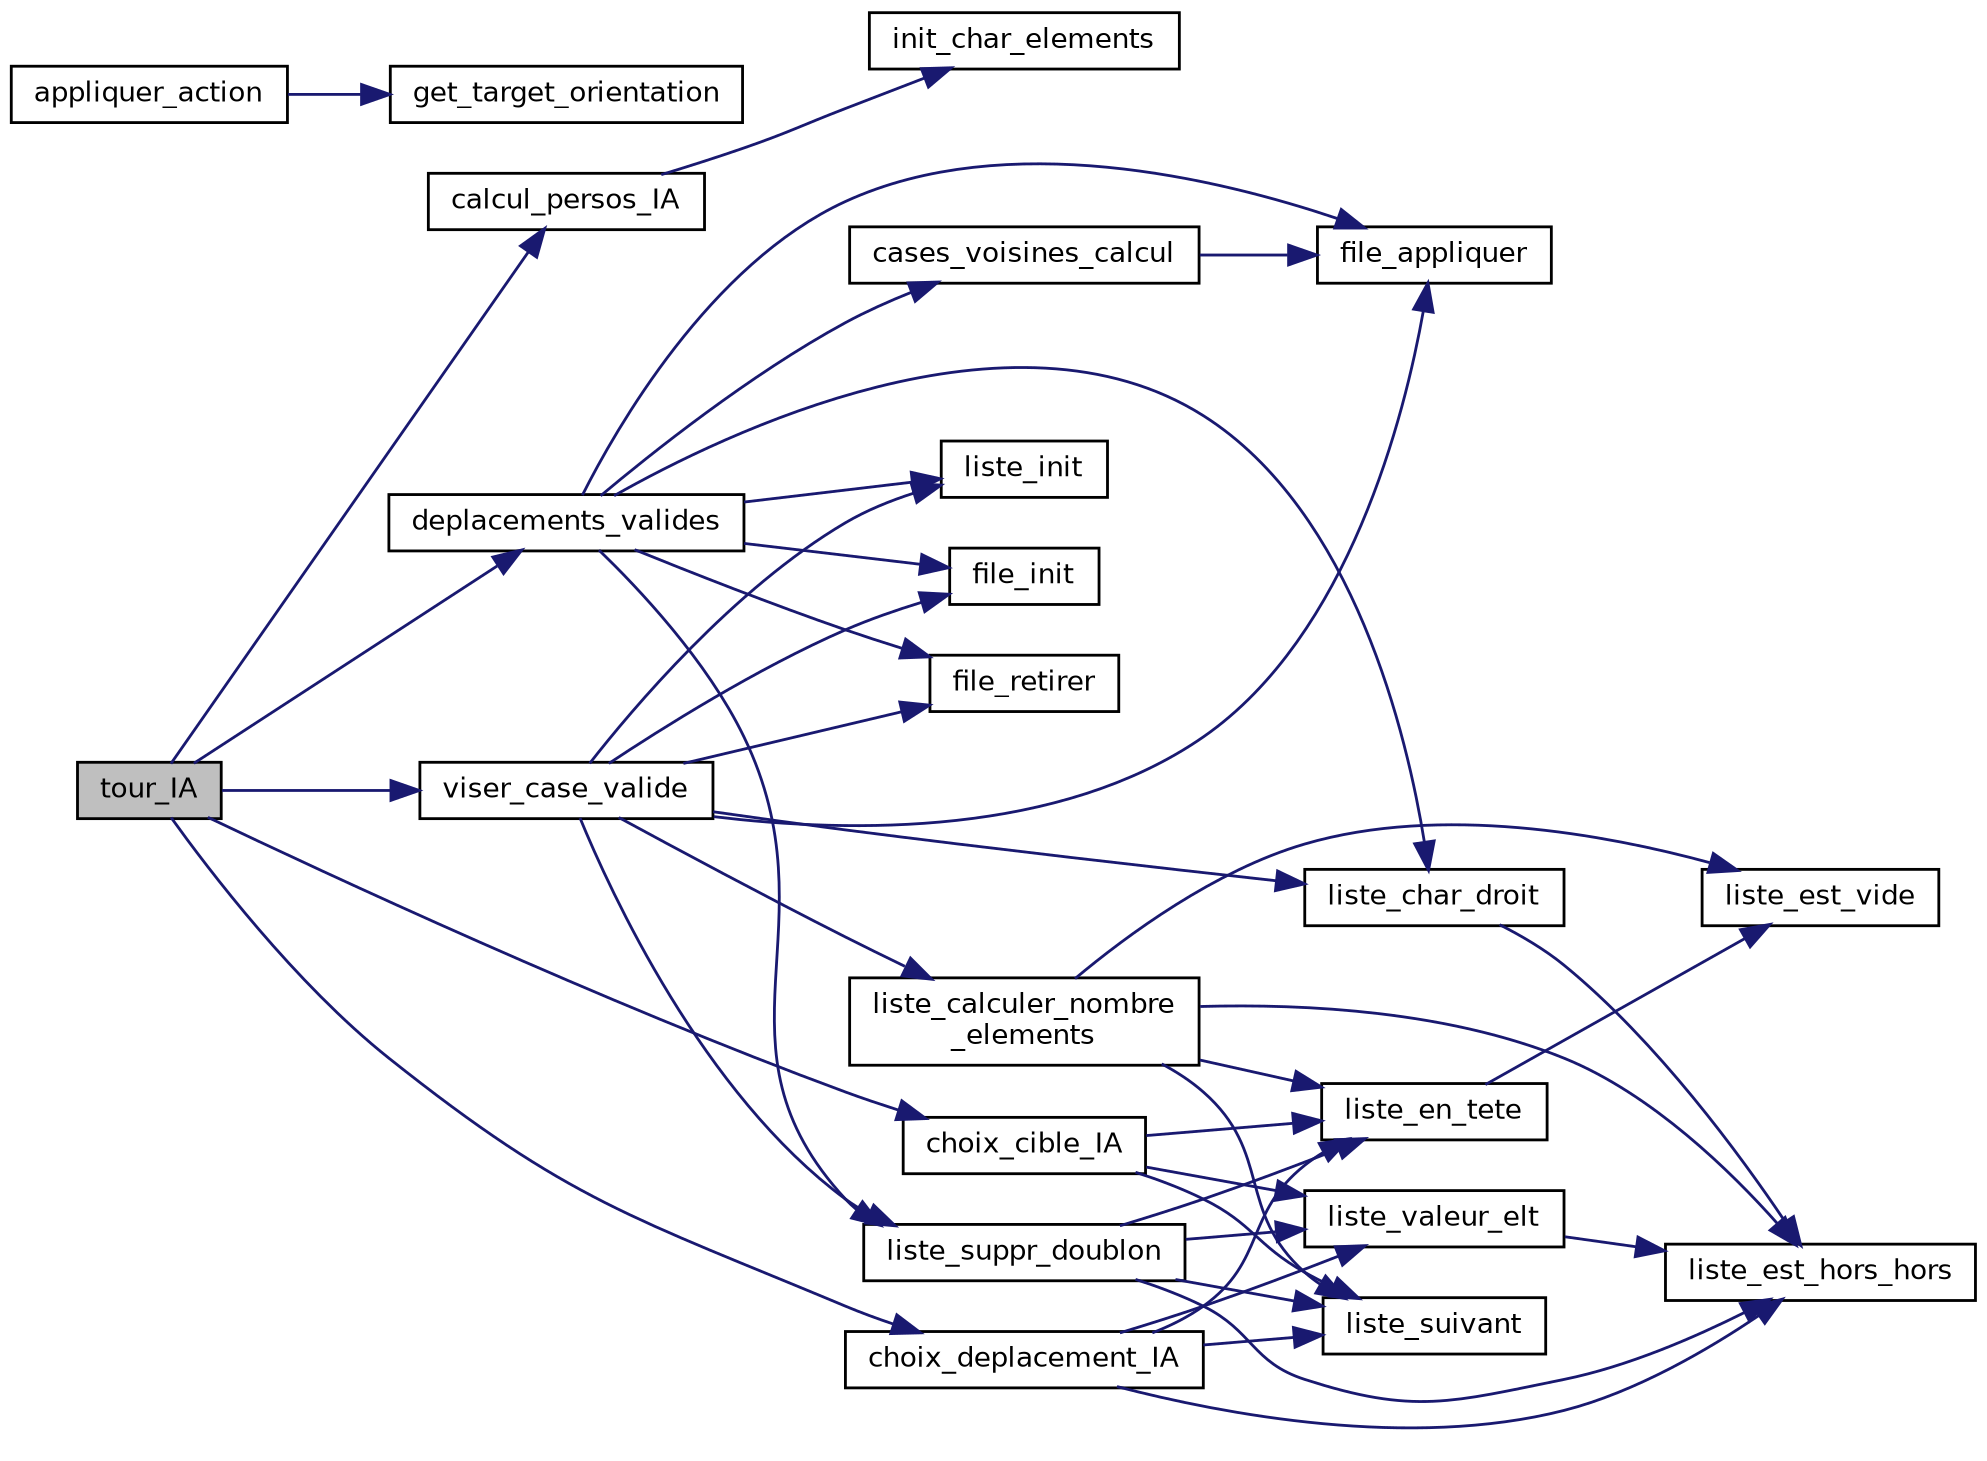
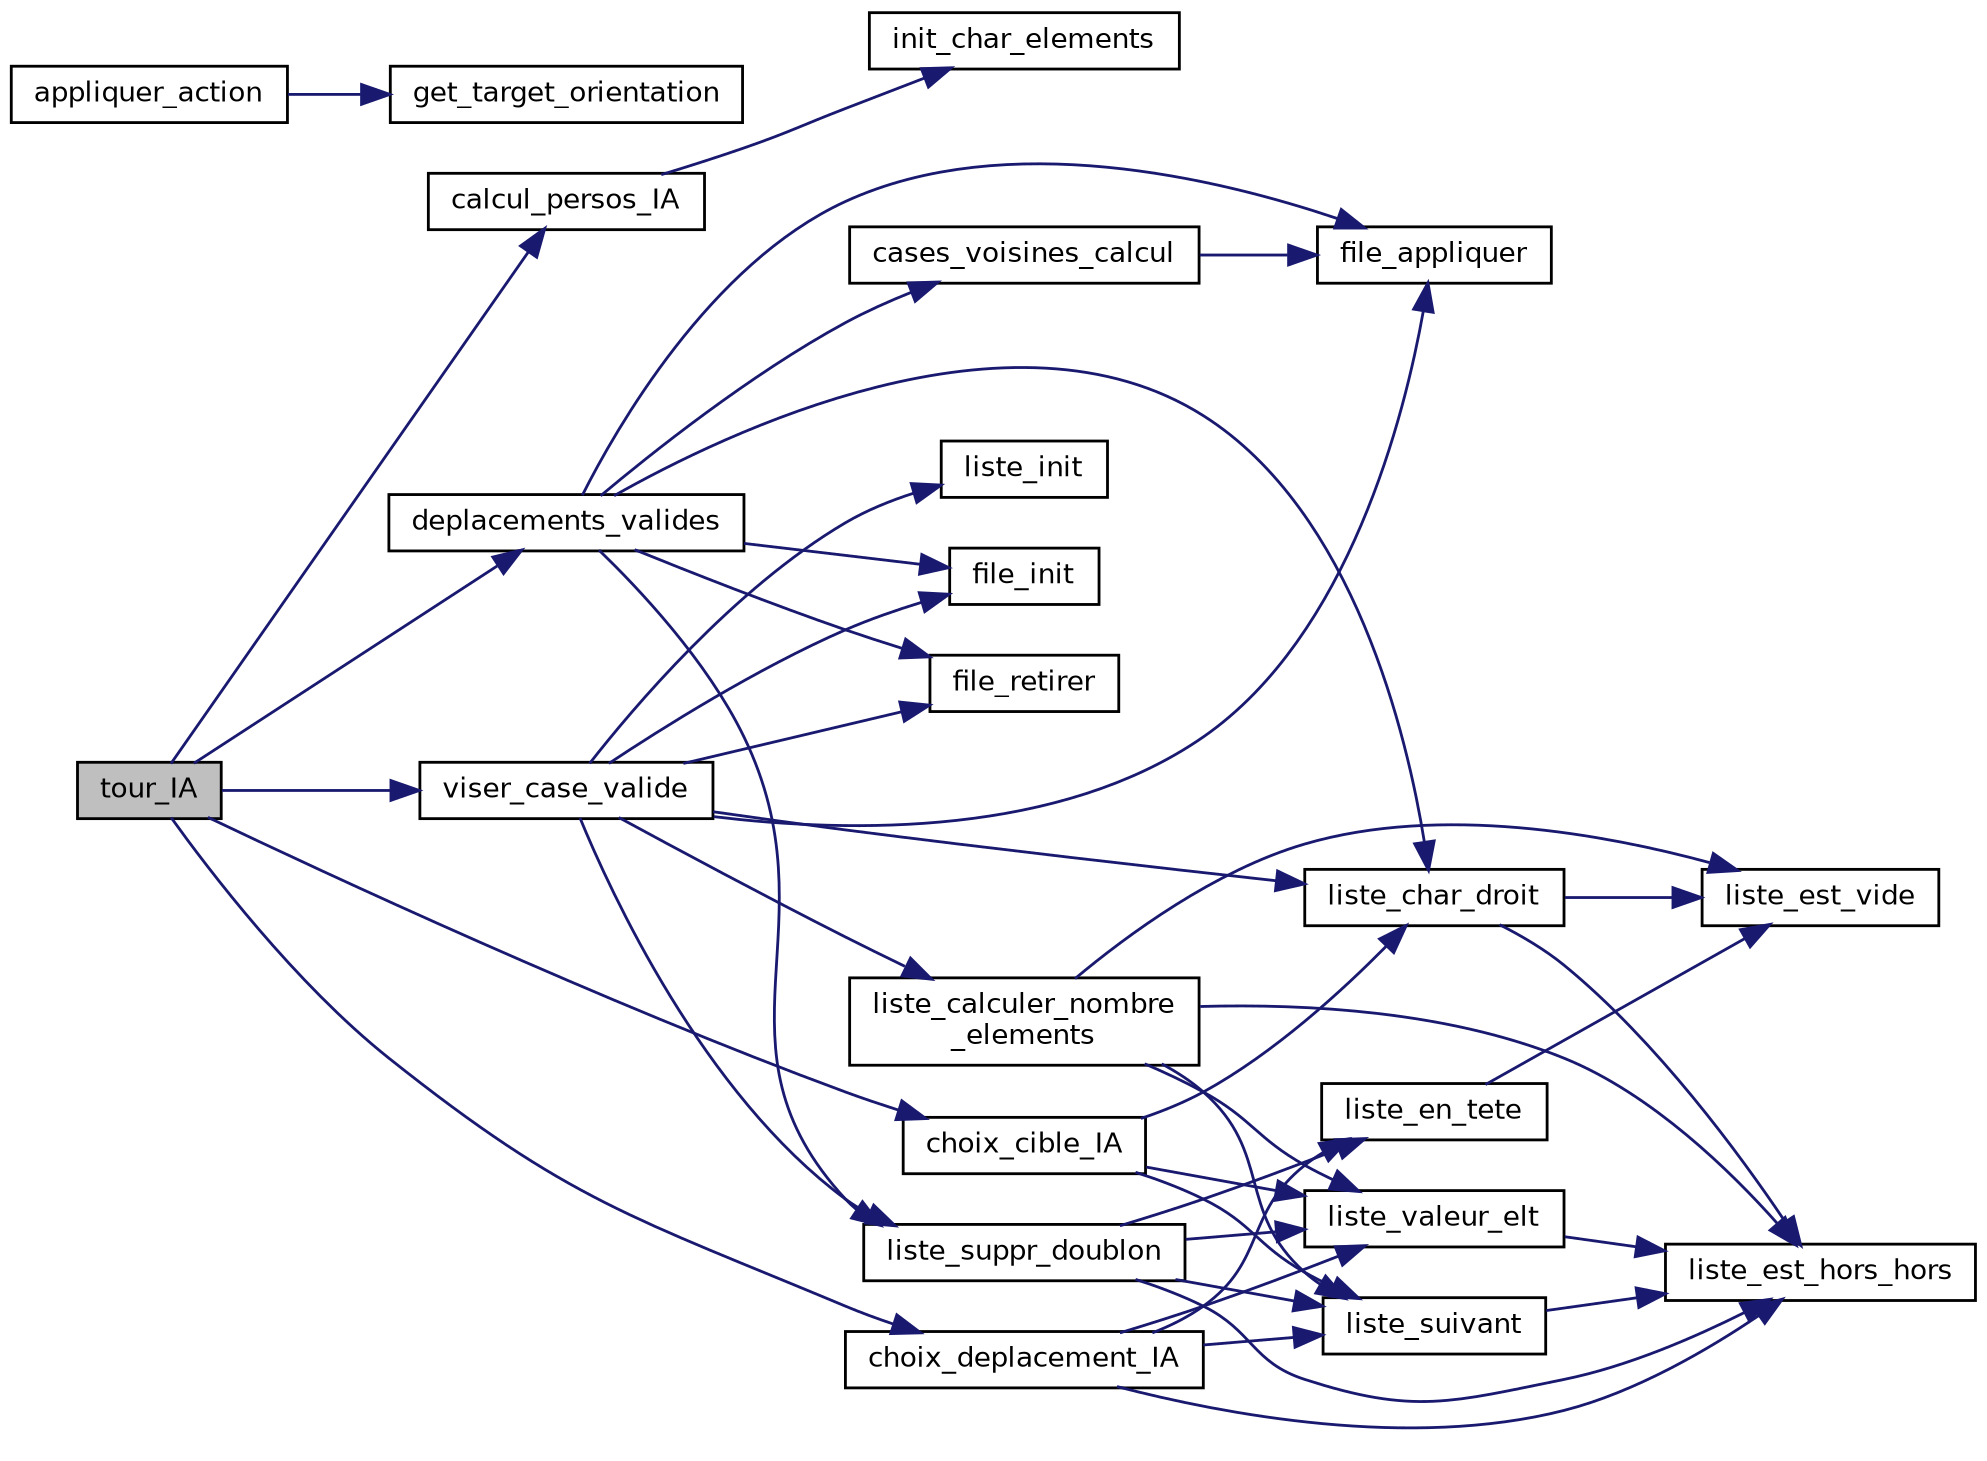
  digraph {
    rankdir=LR
    node [color=black fontname=Helvetica fontsize=10 shape=record]
    edge [color=midnightblue fontname=Helvetica fontsize=10 labelfontname=Helvetica labelfontsize=10 style=solid]
    n1 [fillcolor=grey75 fontcolor=black height=0.2 label=tour_IA style=filled width=0.4]
    n2 [height=0.2 label=calcul_persos_IA width=0.4]
    n3 [height=0.2 label=deplacements_valides width=0.4]
    n4 [height=0.2 label=choix_deplacement_IA width=0.4]
    n5 [height=0.2 label=viser_case_valide width=0.4]
    n6 [height=0.2 label=choix_cible_IA width=0.4]
    n7 [height=0.2 label=init_char_elements width=0.4]
    n8 [height=0.2 label=liste_init width=0.4]
    n9 [height=0.2 label=file_init width=0.4]
    n10 [height=0.2 label=file_appliquer width=0.4]
    n11 [height=0.2 label=liste_char_droit width=0.4]
    n12 [height=0.2 label=file_retirer width=0.4]
    n13 [height=0.2 label=cases_voisines_calcul width=0.4]
    n14 [height=0.2 label=liste_suppr_doublon width=0.4]
    n15 [height=0.2 label=liste_est_hors_hors width=0.4]
    n16 [height=0.2 label=liste_en_tete width=0.4]
    n17 [height=0.2 label=liste_suivant width=0.4]
    n18 [height=0.2 label=liste_valeur_elt width=0.4]
    n19 [height=0.2 label="liste_calculer_nombre\l_elements" width=0.4]
    n20 [height=0.2 label=appliquer_action width=0.4]
    n21 [height=0.2 label=get_target_orientation width=0.4]
    n22 [height=0.2 label=liste_est_vide width=0.4]
    n1 -> n2
    n1 -> n3
    n1 -> n4
    n1 -> n5
    n1 -> n6
    n2 -> n7
-   n3 -> n8
    n3 -> n9
    n3 -> n10
    n3 -> n11
    n3 -> n12
    n3 -> n13
    n3 -> n14
    n4 -> n15
    n4 -> n16
    n4 -> n17
    n4 -> n18
    n5 -> n8
    n5 -> n9
    n5 -> n10
    n5 -> n11
    n5 -> n12
    n5 -> n14
    n5 -> n19
-   n6 -> n16
+   n6 -> n11
    n6 -> n17
    n6 -> n18
    n11 -> n15
+   n11 -> n22
    n13 -> n10
    n14 -> n15
    n14 -> n16
    n14 -> n17
    n14 -> n18
    n16 -> n22
+   n17 -> n15
    n18 -> n15
    n19 -> n15
-   n19 -> n16
+   n19 -> n18
    n19 -> n17
    n19 -> n22
    n20 -> n21
  }
